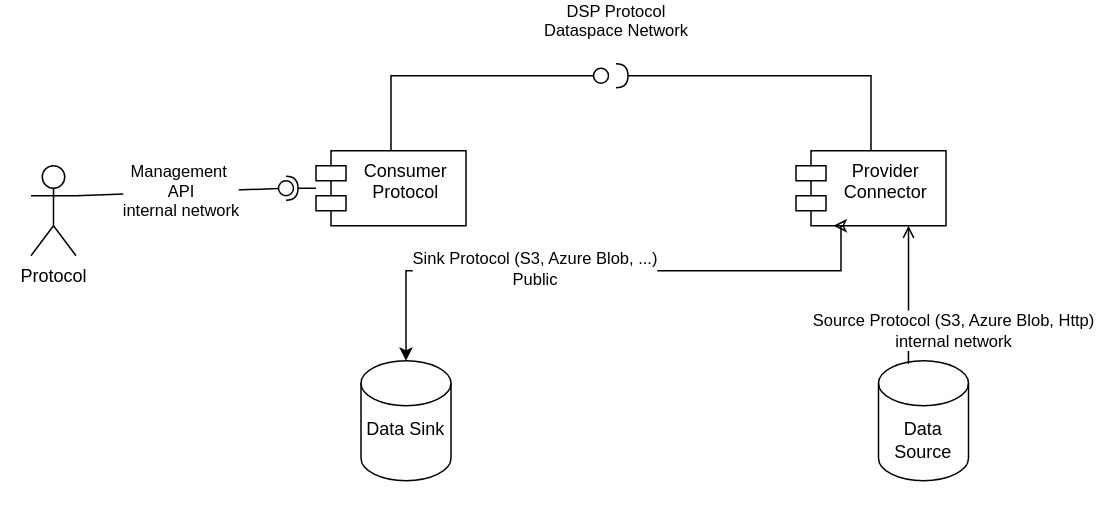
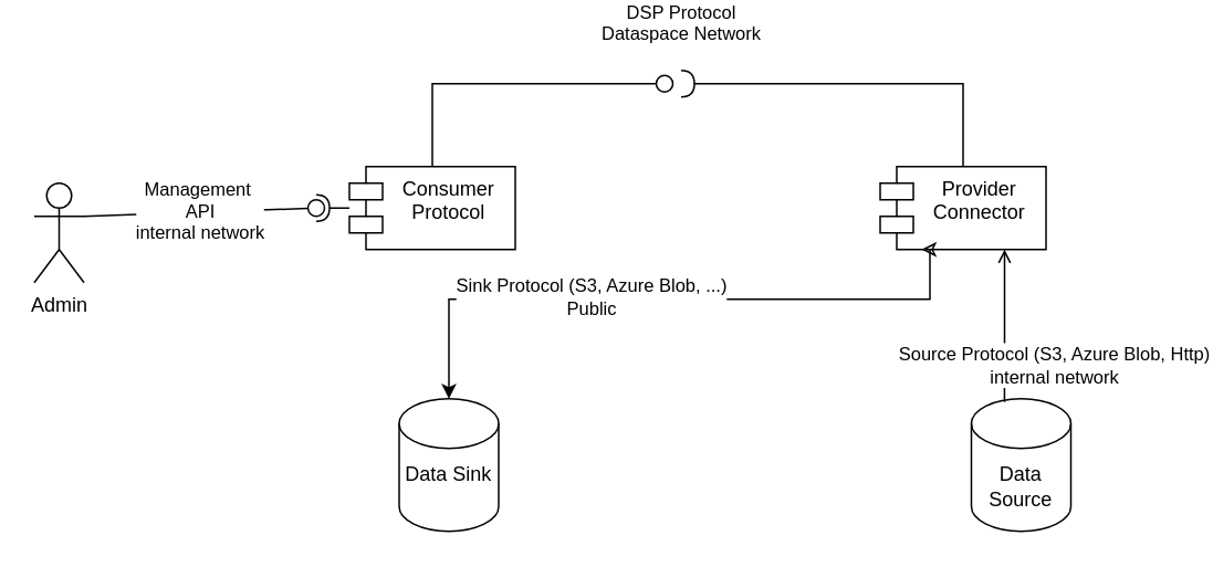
  <mxCell id="0" />
  <mxCell id="1" parent="0" />
- <mxCell id="2" value="Protocol" style="shape=umlActor;verticalLabelPosition=bottom;verticalAlign=top;html=1;outlineConnect=0;" vertex="1" parent="1"><mxGeometry x="20" y="80" width="30" height="60" as="geometry" /></mxCell>
+ <mxCell id="2" value="Admin" style="shape=umlActor;verticalLabelPosition=bottom;verticalAlign=top;html=1;outlineConnect=0;" vertex="1" parent="1"><mxGeometry x="20" y="80" width="30" height="60" as="geometry" /></mxCell>
  <mxCell id="3" value="Consumer&lt;div&gt;Protocol&lt;/div&gt;" style="shape=module;align=left;spacingLeft=20;align=center;verticalAlign=top;whiteSpace=wrap;html=1;" vertex="1" parent="1"><mxGeometry x="210" y="70" width="100" height="50" as="geometry" /></mxCell>
  <mxCell id="4" value="Provider&lt;div&gt;Connector&lt;/div&gt;" style="shape=module;align=left;spacingLeft=20;align=center;verticalAlign=top;whiteSpace=wrap;html=1;" vertex="1" parent="1"><mxGeometry x="530" y="70" width="100" height="50" as="geometry" /></mxCell>
  <mxCell id="5" value="" style="rounded=0;orthogonalLoop=1;jettySize=auto;html=1;endArrow=halfCircle;endFill=0;endSize=6;strokeWidth=1;sketch=0;" edge="1" target="7" parent="1"><mxGeometry relative="1" as="geometry"><mxPoint x="210" y="95" as="sourcePoint" /></mxGeometry></mxCell>
  <mxCell id="6" value="Management&amp;nbsp;&lt;div&gt;API&lt;/div&gt;&lt;div&gt;internal network&lt;/div&gt;" style="rounded=0;orthogonalLoop=1;jettySize=auto;html=1;endArrow=oval;endFill=0;sketch=0;sourcePerimeterSpacing=0;targetPerimeterSpacing=0;endSize=10;exitX=1;exitY=0.333;exitDx=0;exitDy=0;exitPerimeter=0;" edge="1" target="7" parent="1" source="2"><mxGeometry relative="1" as="geometry"><mxPoint x="170" y="95" as="sourcePoint" /></mxGeometry></mxCell>
  <mxCell id="7" value="" style="ellipse;whiteSpace=wrap;html=1;align=center;aspect=fixed;fillColor=none;strokeColor=none;resizable=0;perimeter=centerPerimeter;rotatable=0;allowArrows=0;points=[];outlineConnect=1;" vertex="1" parent="1"><mxGeometry x="185" y="90" width="10" height="10" as="geometry" /></mxCell>
  <mxCell id="8" value="" style="rounded=0;orthogonalLoop=1;jettySize=auto;html=1;endArrow=halfCircle;endFill=0;endSize=6;strokeWidth=1;sketch=0;exitX=0.5;exitY=0;exitDx=0;exitDy=0;" edge="1" parent="1" source="4"><mxGeometry relative="1" as="geometry"><mxPoint x="440" y="95" as="sourcePoint" /><mxPoint x="410" y="20" as="targetPoint" /><Array as="points"><mxPoint x="580" y="20" /></Array></mxGeometry></mxCell>
  <mxCell id="9" value="DSP Protocol&lt;div&gt;Dataspace Network&lt;br&gt;&lt;div&gt;&lt;br&gt;&lt;/div&gt;&lt;/div&gt;" style="rounded=0;orthogonalLoop=1;jettySize=auto;html=1;endArrow=oval;endFill=0;sketch=0;sourcePerimeterSpacing=0;targetPerimeterSpacing=0;endSize=10;exitX=0.5;exitY=0;exitDx=0;exitDy=0;" edge="1" parent="1" source="3"><mxGeometry x="1" y="32" relative="1" as="geometry"><mxPoint x="400" y="95" as="sourcePoint" /><mxPoint x="400" y="20" as="targetPoint" /><Array as="points"><mxPoint x="260" y="20" /></Array><mxPoint x="10" y="2" as="offset" /></mxGeometry></mxCell>
  <mxCell id="10" value="" style="ellipse;whiteSpace=wrap;html=1;align=center;aspect=fixed;fillColor=none;strokeColor=none;resizable=0;perimeter=centerPerimeter;rotatable=0;allowArrows=0;points=[];outlineConnect=1;" vertex="1" parent="1"><mxGeometry x="415" y="90" width="10" height="10" as="geometry" /></mxCell>
  <mxCell id="11" style="edgeStyle=orthogonalEdgeStyle;rounded=0;orthogonalLoop=1;jettySize=auto;html=1;exitX=0.5;exitY=0;exitDx=0;exitDy=0;entryX=0.25;entryY=1;entryDx=0;entryDy=0;startArrow=classic;startFill=1;exitPerimeter=0;endArrow=classic;endFill=0;" edge="1" parent="1" source="13" target="4"><mxGeometry relative="1" as="geometry"><Array as="points"><mxPoint x="270" y="150" /><mxPoint x="560" y="150" /><mxPoint x="560" y="120" /></Array></mxGeometry></mxCell>
  <mxCell id="12" value="Sink Protocol (S3, Azure Blob, ...)&lt;div&gt;Public&lt;/div&gt;" style="edgeLabel;html=1;align=center;verticalAlign=middle;resizable=0;points=[];" vertex="1" connectable="0" parent="11"><mxGeometry x="-0.109" y="2" relative="1" as="geometry"><mxPoint x="-27" as="offset" /></mxGeometry></mxCell>
  <mxCell id="13" value="Data Sink&lt;div&gt;&lt;br&gt;&lt;/div&gt;" style="shape=cylinder3;whiteSpace=wrap;html=1;boundedLbl=1;backgroundOutline=1;size=15;" vertex="1" parent="1"><mxGeometry x="240" y="210" width="60" height="80" as="geometry" /></mxCell>
  <mxCell id="14" value="Data Source" style="shape=cylinder3;whiteSpace=wrap;html=1;boundedLbl=1;backgroundOutline=1;size=15;" vertex="1" parent="1"><mxGeometry x="585" y="210" width="60" height="80" as="geometry" /></mxCell>
  <mxCell id="15" value="Source Protocol (S3, Azure Blob, Http)&lt;div&gt;internal network&lt;/div&gt;" style="edgeStyle=orthogonalEdgeStyle;rounded=0;orthogonalLoop=1;jettySize=auto;html=1;entryX=0.333;entryY=0.025;entryDx=0;entryDy=0;entryPerimeter=0;startArrow=open;startFill=0;endArrow=none;endFill=0;exitX=0.75;exitY=1;exitDx=0;exitDy=0;" edge="1" parent="1" source="4" target="14"><mxGeometry x="0.522" y="30" relative="1" as="geometry"><mxPoint as="offset" /></mxGeometry></mxCell>
